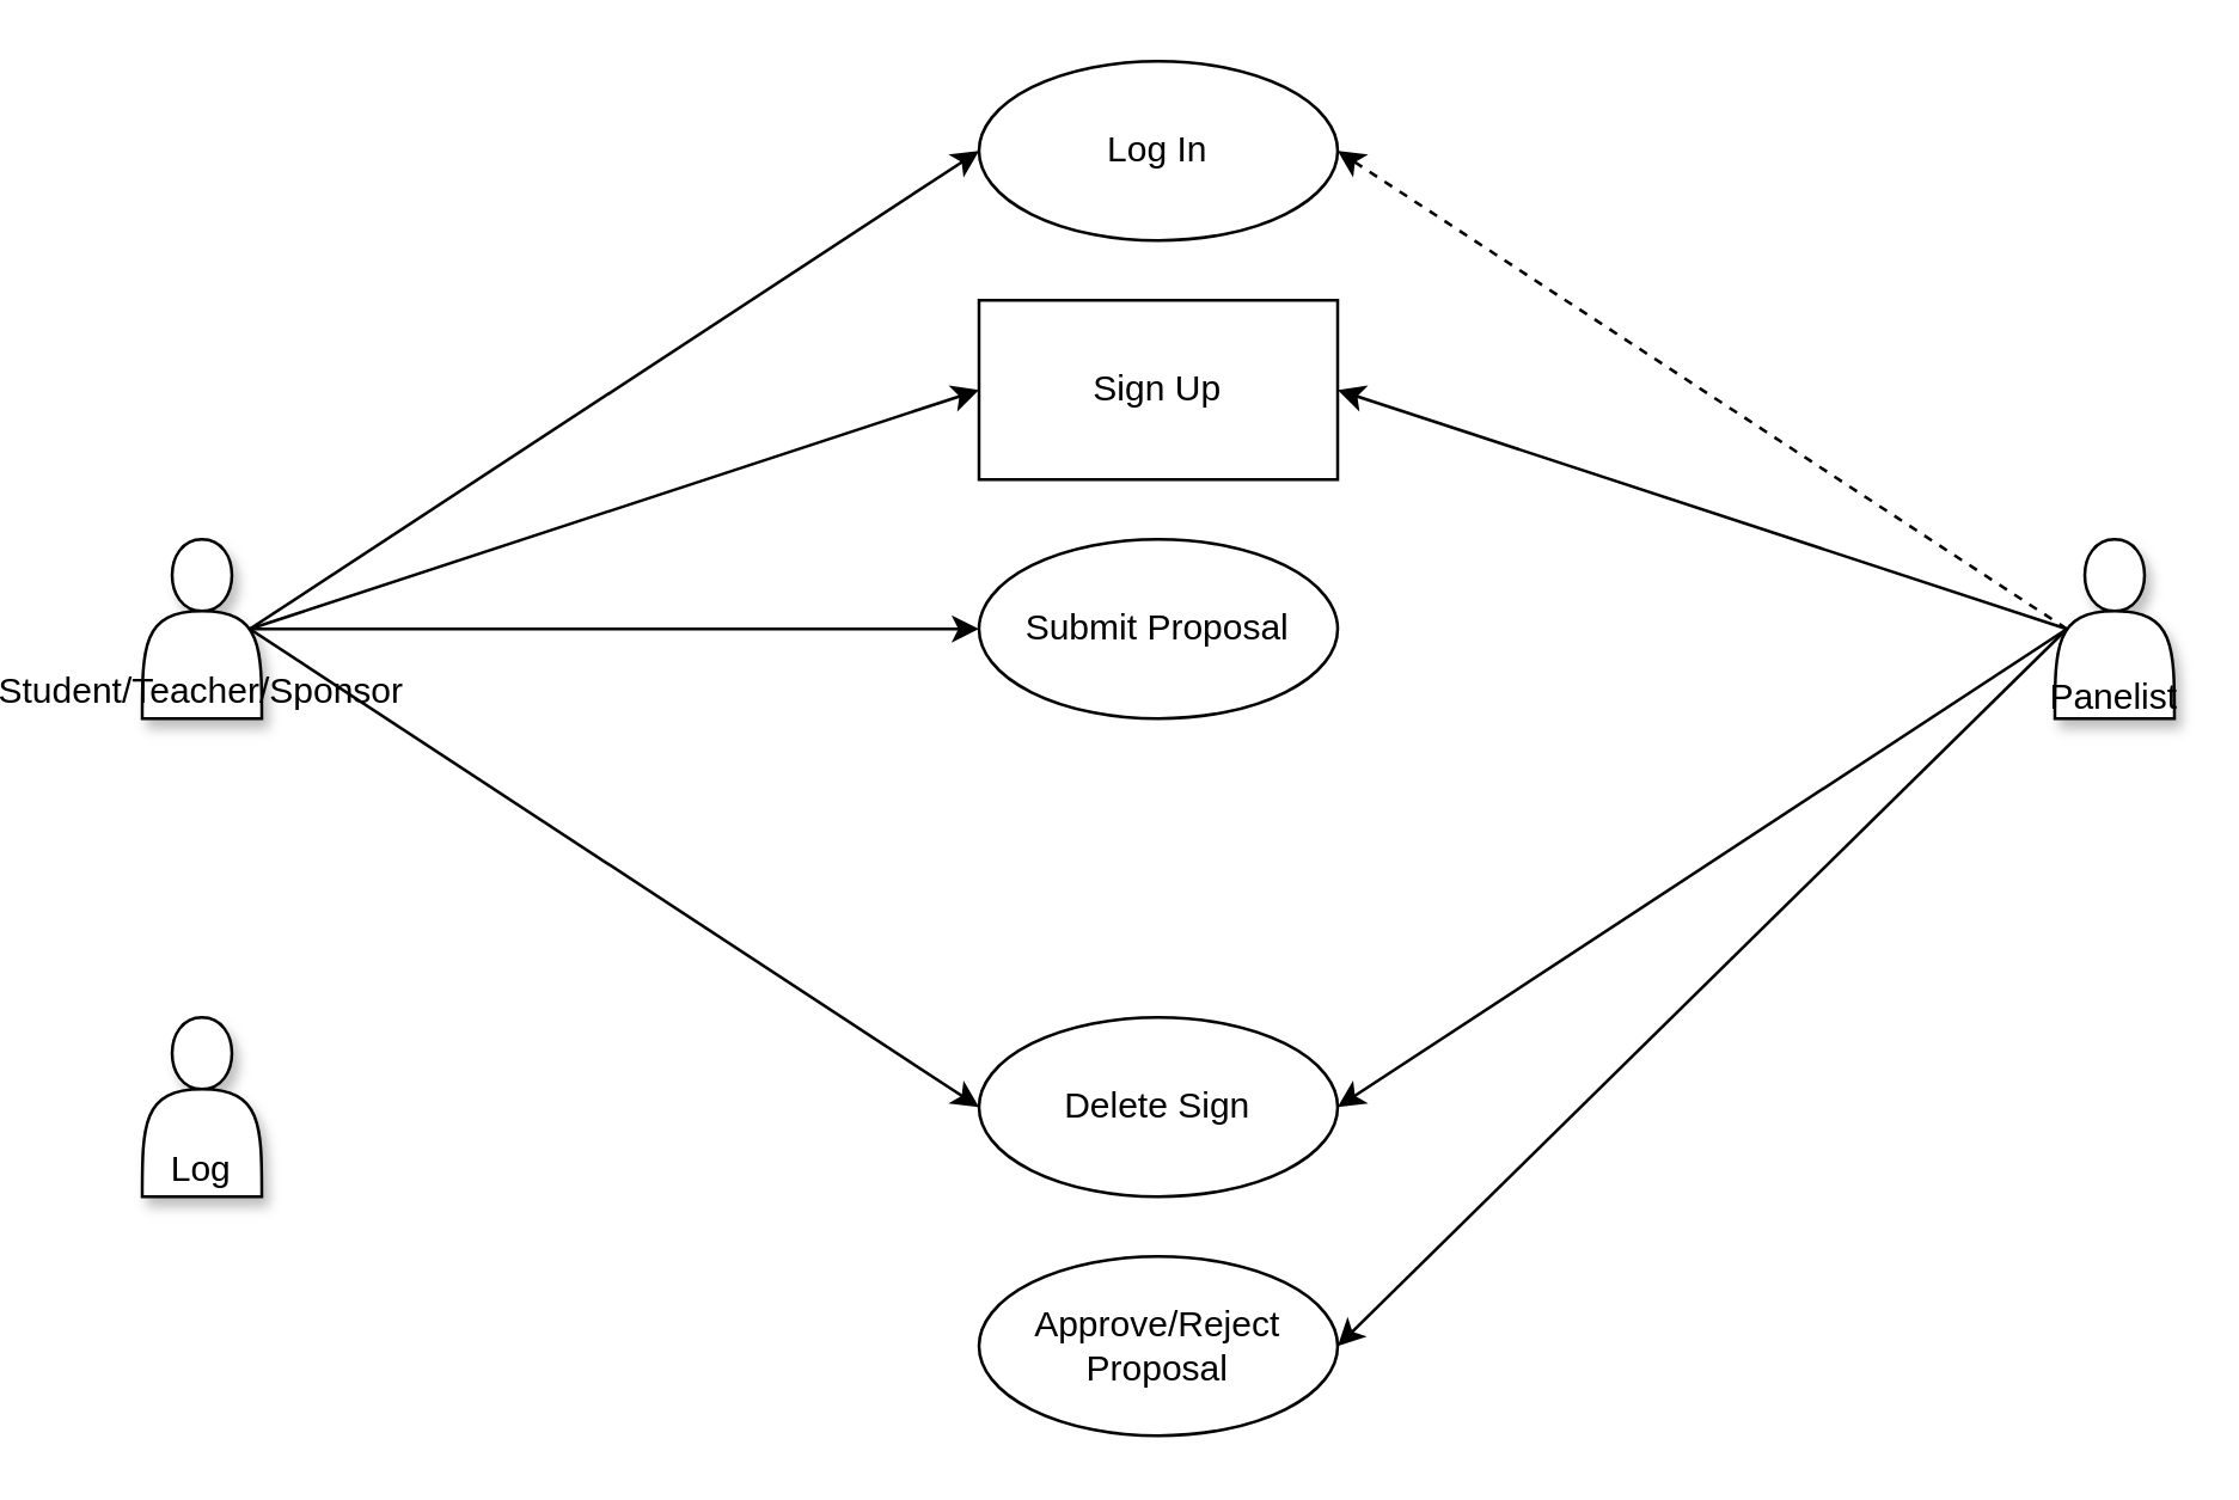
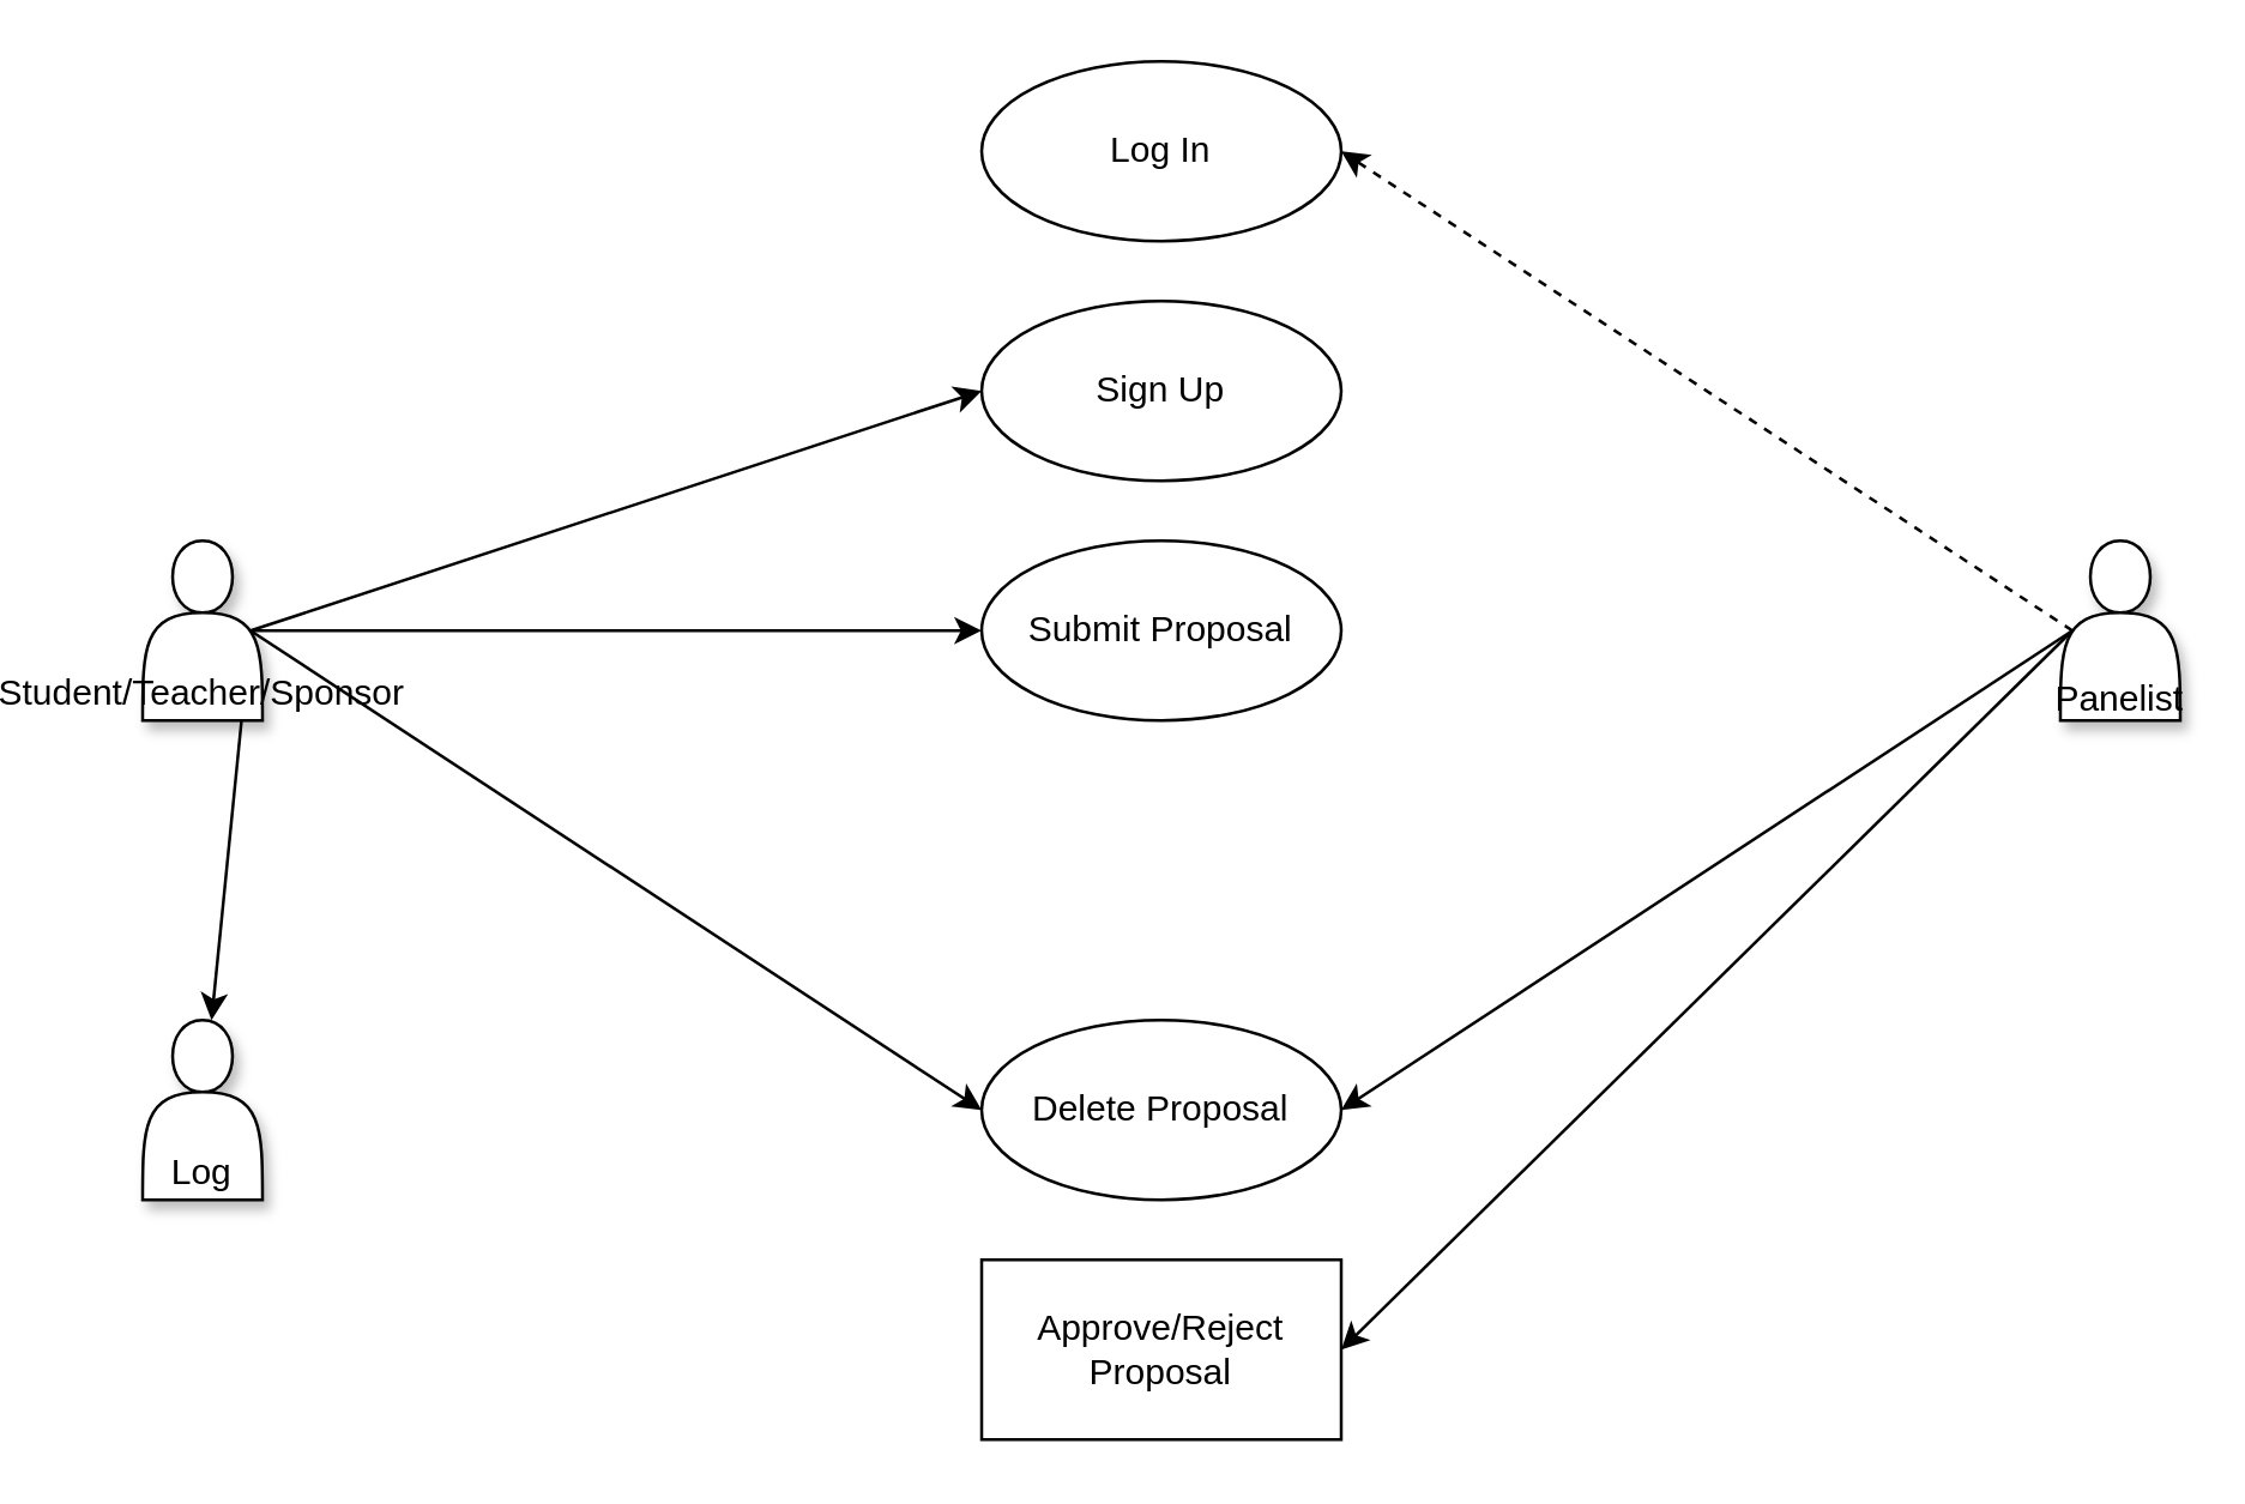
  <mxCell id="0" />
  <mxCell id="1" parent="0" />
- <mxCell id="2" style="edgeStyle=none;html=1;exitX=0.9;exitY=0.5;exitDx=0;exitDy=0;exitPerimeter=0;entryX=0;entryY=0.5;entryDx=0;entryDy=0;" edge="1" parent="1" source="6" target="14"><mxGeometry relative="1" as="geometry" /></mxCell>
+ <mxCell id="2" style="edgeStyle=none;html=1;exitX=0.9;exitY=0.5;exitDx=0;exitDy=0;exitPerimeter=0;" edge="1" parent="1" source="6" target="12"><mxGeometry relative="1" as="geometry" /></mxCell>
  <mxCell id="3" style="edgeStyle=none;html=1;exitX=0.9;exitY=0.5;exitDx=0;exitDy=0;exitPerimeter=0;entryX=0;entryY=0.5;entryDx=0;entryDy=0;" edge="1" parent="1" source="6" target="13"><mxGeometry relative="1" as="geometry" /></mxCell>
  <mxCell id="4" style="edgeStyle=none;html=1;exitX=0.9;exitY=0.5;exitDx=0;exitDy=0;exitPerimeter=0;entryX=0;entryY=0.5;entryDx=0;entryDy=0;" edge="1" parent="1" source="6" target="15"><mxGeometry relative="1" as="geometry" /></mxCell>
  <mxCell id="5" style="edgeStyle=none;html=1;exitX=0.9;exitY=0.5;exitDx=0;exitDy=0;exitPerimeter=0;entryX=0;entryY=0.5;entryDx=0;entryDy=0;" edge="1" parent="1" source="6" target="16"><mxGeometry relative="1" as="geometry" /></mxCell>
  <mxCell id="6" value="Student/Teacher/Sponsor" style="shape=actor;whiteSpace=wrap;html=1;direction=east;verticalAlign=bottom;shadow=1;" vertex="1" parent="1"><mxGeometry x="20" y="180" width="40" height="60" as="geometry" /></mxCell>
  <mxCell id="7" style="edgeStyle=none;html=1;exitX=0.1;exitY=0.5;exitDx=0;exitDy=0;exitPerimeter=0;entryX=1;entryY=0.5;entryDx=0;entryDy=0;dashed=1;" edge="1" parent="1" source="11" target="14"><mxGeometry relative="1" as="geometry" /></mxCell>
- <mxCell id="8" style="edgeStyle=none;html=1;exitX=0.1;exitY=0.5;exitDx=0;exitDy=0;exitPerimeter=0;entryX=1;entryY=0.5;entryDx=0;entryDy=0;" edge="1" parent="1" source="11" target="13"><mxGeometry relative="1" as="geometry" /></mxCell>
  <mxCell id="9" style="edgeStyle=none;html=1;exitX=0.1;exitY=0.5;exitDx=0;exitDy=0;exitPerimeter=0;entryX=1;entryY=0.5;entryDx=0;entryDy=0;" edge="1" parent="1" source="11" target="17"><mxGeometry relative="1" as="geometry" /></mxCell>
  <mxCell id="10" style="edgeStyle=none;html=1;exitX=0.1;exitY=0.5;exitDx=0;exitDy=0;exitPerimeter=0;entryX=1;entryY=0.5;entryDx=0;entryDy=0;" edge="1" parent="1" source="11" target="16"><mxGeometry relative="1" as="geometry" /></mxCell>
  <mxCell id="11" value="Panelist" style="shape=actor;whiteSpace=wrap;html=1;direction=east;spacingTop=0;spacing=0;verticalAlign=bottom;shadow=1;" vertex="1" parent="1"><mxGeometry x="660" y="180" width="40" height="60" as="geometry" /></mxCell>
  <mxCell id="12" value="Log" style="shape=actor;whiteSpace=wrap;html=1;direction=east;verticalAlign=bottom;shadow=1;" vertex="1" parent="1"><mxGeometry x="20" y="340" width="40" height="60" as="geometry" /></mxCell>
- <mxCell id="13" value="Sign Up" style="whiteSpace=wrap;html=1;rounded=0;" vertex="1" parent="1"><mxGeometry x="300" y="100" width="120" height="60" as="geometry" /></mxCell>
+ <mxCell id="13" value="Sign Up" style="ellipse;whiteSpace=wrap;html=1;" vertex="1" parent="1"><mxGeometry x="300" y="100" width="120" height="60" as="geometry" /></mxCell>
  <mxCell id="14" value="Log In" style="ellipse;whiteSpace=wrap;html=1;" vertex="1" parent="1"><mxGeometry x="300" y="20" width="120" height="60" as="geometry" /></mxCell>
  <mxCell id="15" value="Submit Proposal" style="ellipse;whiteSpace=wrap;html=1;" vertex="1" parent="1"><mxGeometry x="300" y="180" width="120" height="60" as="geometry" /></mxCell>
- <mxCell id="16" value="Delete Sign" style="ellipse;whiteSpace=wrap;html=1;" vertex="1" parent="1"><mxGeometry x="300" y="340" width="120" height="60" as="geometry" /></mxCell>
- <mxCell id="17" value="Approve/Reject Proposal" style="ellipse;whiteSpace=wrap;html=1;" vertex="1" parent="1"><mxGeometry x="300" y="420" width="120" height="60" as="geometry" /></mxCell>
+ <mxCell id="16" value="Delete Proposal" style="ellipse;whiteSpace=wrap;html=1;" vertex="1" parent="1"><mxGeometry x="300" y="340" width="120" height="60" as="geometry" /></mxCell>
+ <mxCell id="17" value="Approve/Reject Proposal" style="whiteSpace=wrap;html=1;rounded=0;" vertex="1" parent="1"><mxGeometry x="300" y="420" width="120" height="60" as="geometry" /></mxCell>
